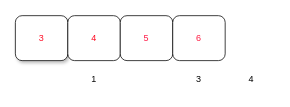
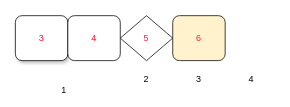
  <mxCell id="0" />
  <mxCell id="1" parent="0" />
  <mxCell id="2" value="3" style="rounded=1;whiteSpace=wrap;html=1;shadow=1;fontColor=#FF0F27;" vertex="1" parent="1"><mxGeometry x="20" y="20" width="70" height="60" as="geometry" /></mxCell>
  <mxCell id="3" value="4" style="rounded=1;whiteSpace=wrap;html=1;fontColor=#FF0820;" vertex="1" parent="1"><mxGeometry x="90" y="20" width="70" height="60" as="geometry" /></mxCell>
- <mxCell id="4" value="5" style="rounded=1;whiteSpace=wrap;html=1;fontColor=#FF1745;" vertex="1" parent="1"><mxGeometry x="160" y="20" width="70" height="60" as="geometry" /></mxCell>
- <mxCell id="5" value="6" style="rounded=1;whiteSpace=wrap;html=1;fontColor=#FF1940;" vertex="1" parent="1"><mxGeometry x="230" y="20" width="70" height="60" as="geometry" /></mxCell>
+ <mxCell id="4" value="5" style="rhombus;whiteSpace=wrap;html=1;fontColor=#FF1745;" vertex="1" parent="1"><mxGeometry x="160" y="20" width="70" height="60" as="geometry" /></mxCell>
+ <mxCell id="5" value="6" style="rounded=1;whiteSpace=wrap;html=1;fontColor=#FF1940;fillColor=#fff2cc;" vertex="1" parent="1"><mxGeometry x="230" y="20" width="70" height="60" as="geometry" /></mxCell>
  <mxCell id="6" value="4" style="text;html=1;strokeColor=none;fillColor=none;align=center;verticalAlign=middle;whiteSpace=wrap;rounded=0;" vertex="1" parent="1"><mxGeometry x="305" y="90" width="60" height="30" as="geometry" /></mxCell>
  <mxCell id="7" value="3" style="text;html=1;strokeColor=none;fillColor=none;align=center;verticalAlign=middle;whiteSpace=wrap;rounded=0;" vertex="1" parent="1"><mxGeometry x="235" y="90" width="60" height="30" as="geometry" /></mxCell>
- <mxCell id="9" value="1" style="text;html=1;strokeColor=none;fillColor=none;align=center;verticalAlign=middle;whiteSpace=wrap;rounded=0;" vertex="1" parent="1"><mxGeometry x="95" y="90" width="60" height="30" as="geometry" /></mxCell>
+ <mxCell id="8" value="2" style="text;html=1;strokeColor=none;fillColor=none;align=center;verticalAlign=middle;whiteSpace=wrap;rounded=0;" vertex="1" parent="1"><mxGeometry x="165" y="90" width="60" height="30" as="geometry" /></mxCell>
+ <mxCell id="9" value="1" style="text;html=1;strokeColor=none;fillColor=none;align=center;verticalAlign=middle;whiteSpace=wrap;rounded=0;" vertex="1" parent="1"><mxGeometry x="55" y="105" width="60" height="30" as="geometry" /></mxCell>
